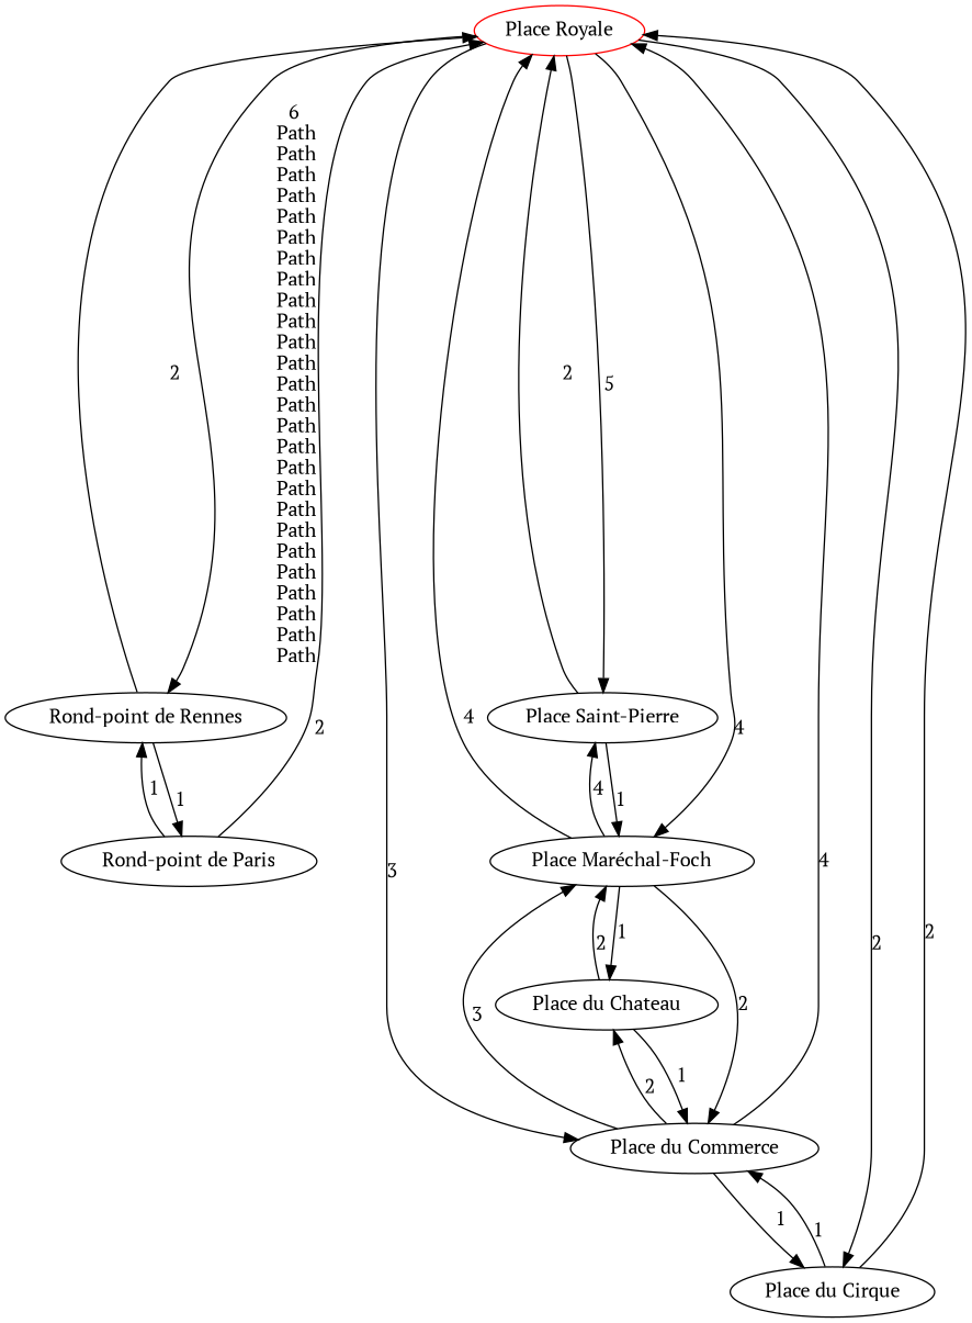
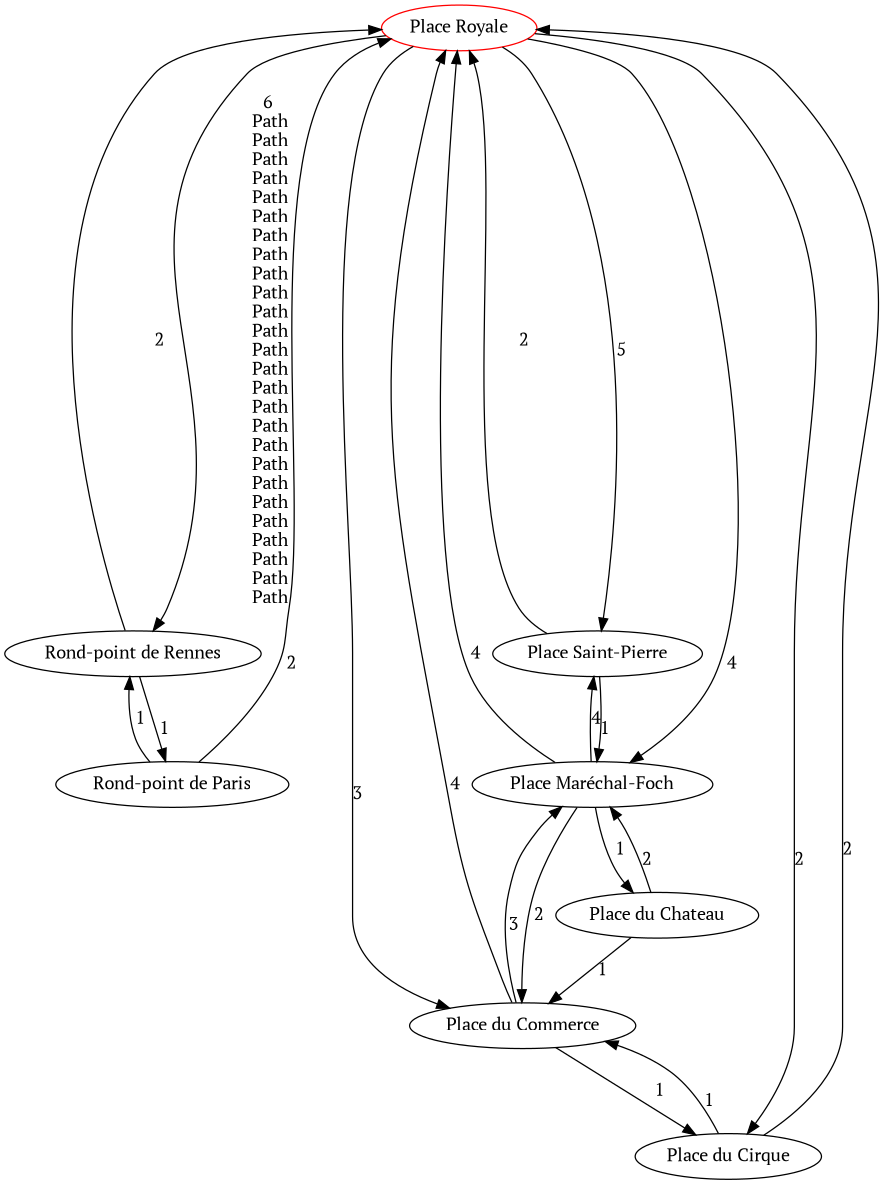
  digraph {
    fontname="PT Serif"
    node [fontname="PT Serif"]
    edge [fontname="PT Serif"]
    n1 [color=red label="Place Royale"]
    n2 [label="Rond-point de Rennes"]
    n3 [label="Place Saint-Pierre"]
    n4 [label="Place Maréchal-Foch"]
    n5 [label="Place du Commerce"]
    n6 [label="Place du Cirque"]
    n7 [label="Rond-point de Paris"]
    n8 [label="Place du Chateau"]
    n1 -> n2 [label="\n6\n Path\n Path\n Path\n Path\n Path\n Path\n Path\n Path\n Path\n Path\n Path\n Path\n Path\n Path\n Path\n Path\n Path\n Path\n Path\n Path\n Path\n Path\n Path\n Path\n Path\n Path"]
    n1 -> n3 [label="\n5"]
    n1 -> n4 [label="\n4"]
    n1 -> n5 [label="\n3"]
    n1 -> n6 [label="\n2"]
    n2 -> n1 [label=2]
    n2 -> n7 [label="\n1"]
    n3 -> n1 [label=2]
    n3 -> n4 [label="\n1"]
    n4 -> n1 [label=4]
    n4 -> n3 [label=4]
    n4 -> n5 [label=2]
    n4 -> n8 [label=1]
    n5 -> n1 [label=4]
    n5 -> n4 [label="\n3"]
    n5 -> n6 [label=1]
-   n5 -> n8 [label="\n2"]
    n6 -> n1 [label=2]
    n6 -> n5 [label="\n1"]
    n7 -> n1 [label="\n2"]
    n7 -> n2 [label=1]
    n8 -> n4 [label="\n2"]
    n8 -> n5 [label=1]
  }
